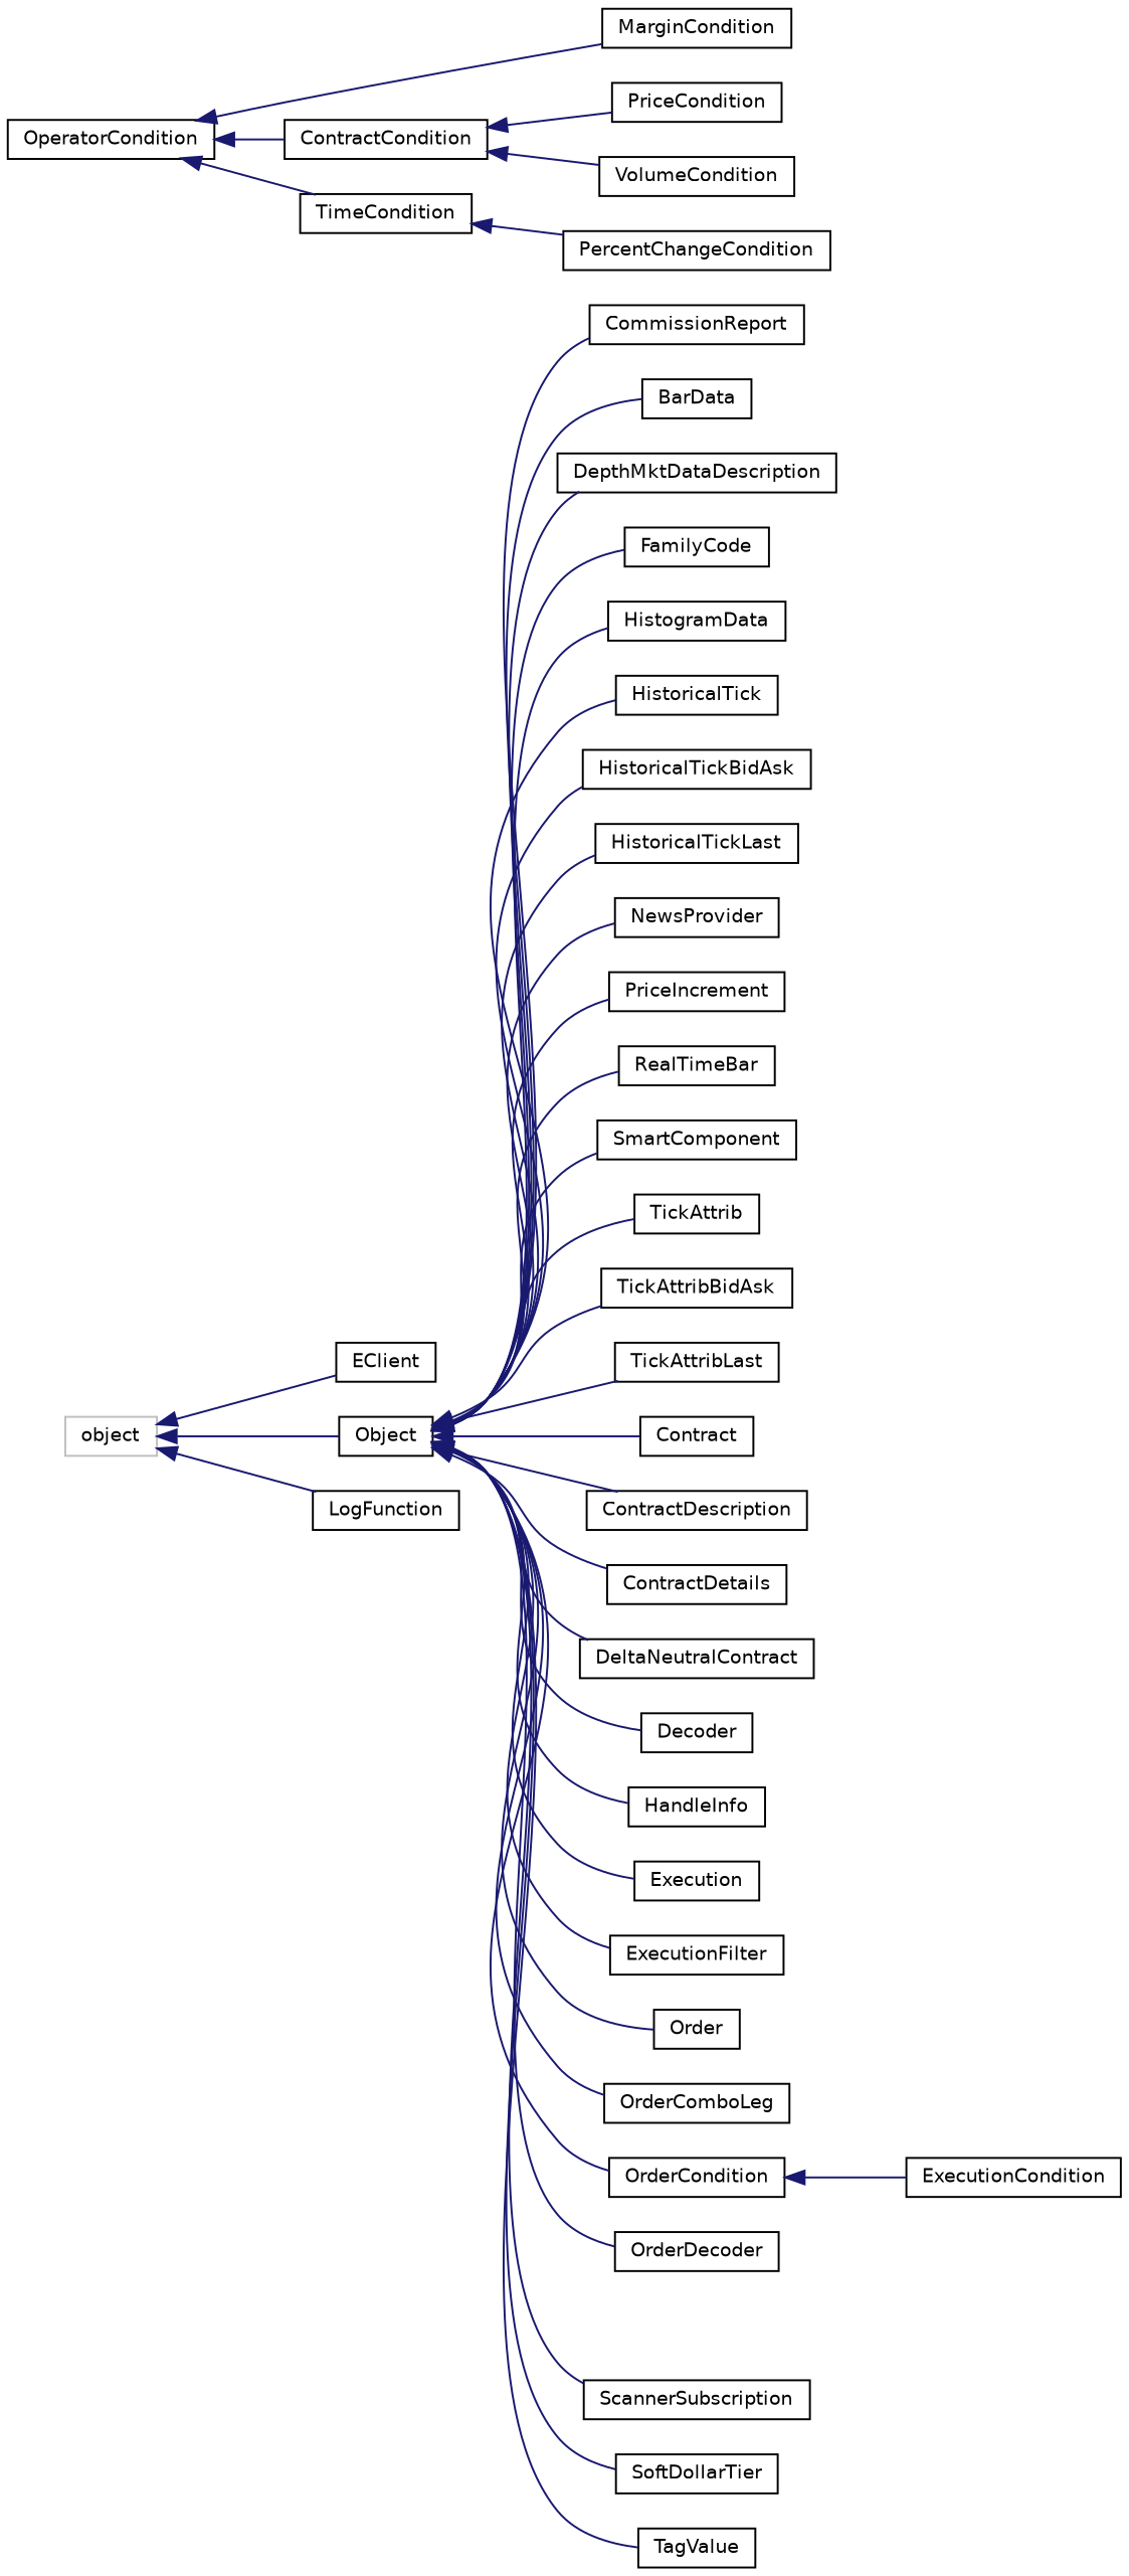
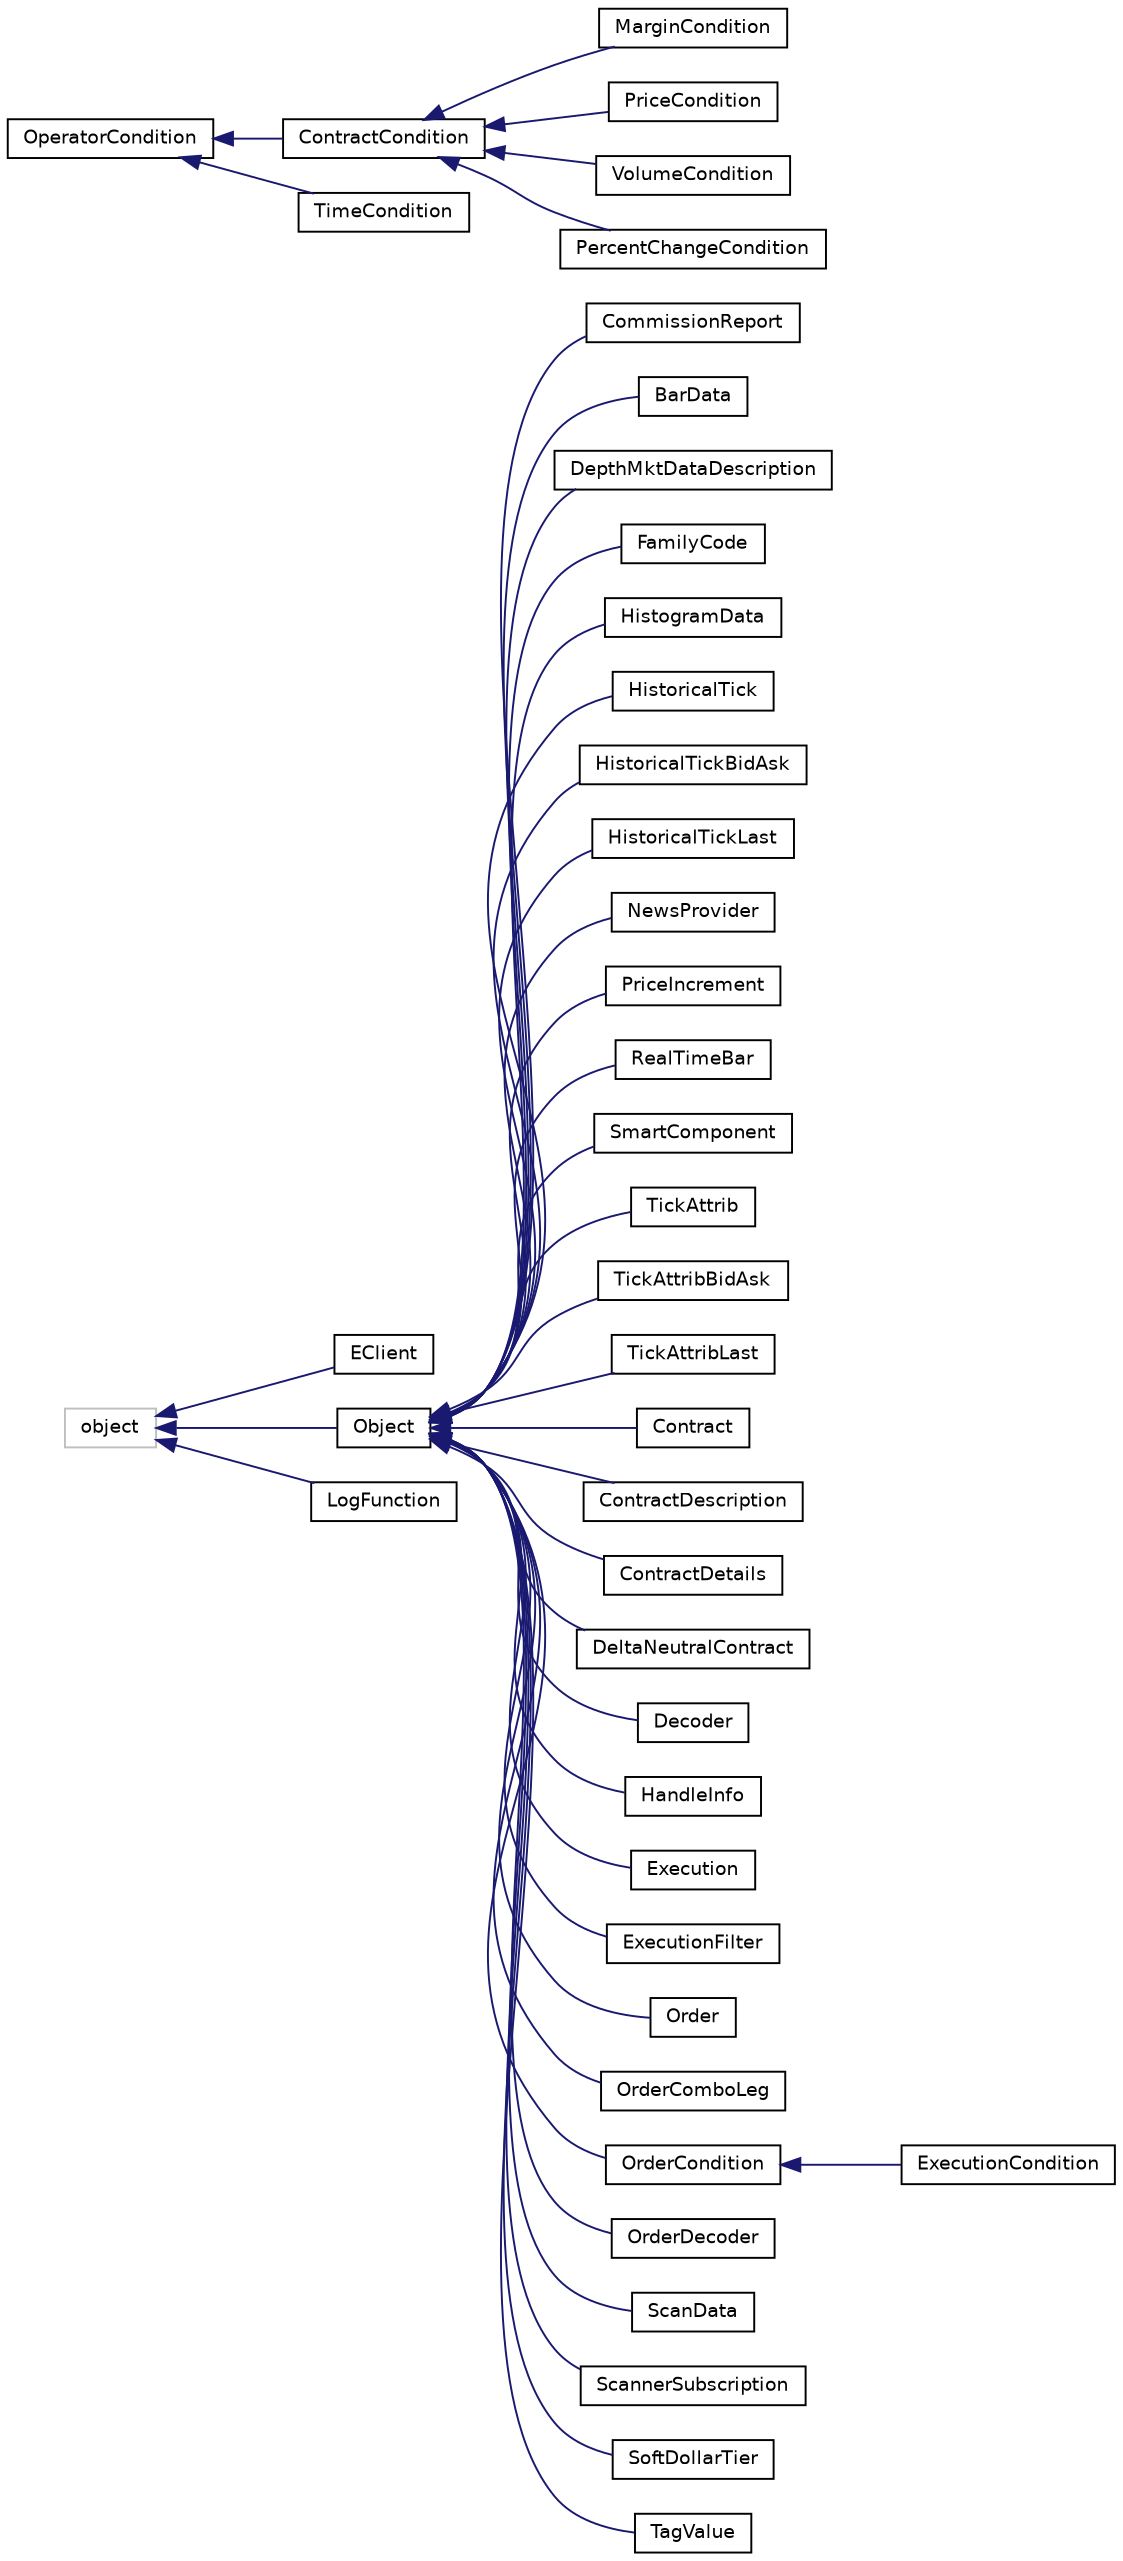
  digraph {
    rankdir=LR
    node [color=black fillcolor=white fontname=Helvetica fontsize=10 shape=record style=filled]
    edge [color=midnightblue dir=back fontname=Helvetica fontsize=10 labelfontname=Helvetica labelfontsize=10 style=solid]
    n1 [color=grey75 height=0.2 label=object width=0.4]
    n2 [height=0.2 label=EClient width=0.4]
    n3 [height=0.2 label=Object width=0.4]
    n4 [height=0.2 label=LogFunction width=0.4]
    n5 [height=0.2 label=CommissionReport width=0.4]
    n6 [height=0.2 label=BarData width=0.4]
    n7 [height=0.2 label=DepthMktDataDescription width=0.4]
    n8 [height=0.2 label=FamilyCode width=0.4]
    n9 [height=0.2 label=HistogramData width=0.4]
    n10 [height=0.2 label=HistoricalTick width=0.4]
    n11 [height=0.2 label=HistoricalTickBidAsk width=0.4]
    n12 [height=0.2 label=HistoricalTickLast width=0.4]
    n13 [height=0.2 label=NewsProvider width=0.4]
    n14 [height=0.2 label=PriceIncrement width=0.4]
    n15 [height=0.2 label=RealTimeBar width=0.4]
    n16 [height=0.2 label=SmartComponent width=0.4]
    n17 [height=0.2 label=TickAttrib width=0.4]
    n18 [height=0.2 label=TickAttribBidAsk width=0.4]
    n19 [height=0.2 label=TickAttribLast width=0.4]
    n20 [height=0.2 label=Contract width=0.4]
    n21 [height=0.2 label=ContractDescription width=0.4]
    n22 [height=0.2 label=ContractDetails width=0.4]
    n23 [height=0.2 label=DeltaNeutralContract width=0.4]
    n24 [height=0.2 label=Decoder width=0.4]
    n25 [height=0.2 label=HandleInfo width=0.4]
    n26 [height=0.2 label=Execution width=0.4]
    n27 [height=0.2 label=ExecutionFilter width=0.4]
    n28 [height=0.2 label=Order width=0.4]
    n29 [height=0.2 label=OrderComboLeg width=0.4]
    n30 [height=0.2 label=OrderCondition width=0.4]
    n31 [height=0.2 label=OrderDecoder width=0.4]
+   n32 [height=0.2 label=ScanData width=0.4]
    n33 [height=0.2 label=ScannerSubscription width=0.4]
    n34 [height=0.2 label=SoftDollarTier width=0.4]
    n35 [height=0.2 label=TagValue width=0.4]
    n36 [height=0.2 label=ExecutionCondition width=0.4]
    n37 [height=0.2 label=OperatorCondition width=0.4]
    n38 [height=0.2 label=ContractCondition width=0.4]
    n39 [height=0.2 label=MarginCondition width=0.4]
    n40 [height=0.2 label=TimeCondition width=0.4]
    n41 [height=0.2 label=PercentChangeCondition width=0.4]
    n42 [height=0.2 label=PriceCondition width=0.4]
    n43 [height=0.2 label=VolumeCondition width=0.4]
    n1 -> n2
    n1 -> n3
    n1 -> n4
    n3 -> n5
    n3 -> n6
    n3 -> n7
    n3 -> n8
    n3 -> n9
    n3 -> n10
    n3 -> n11
    n3 -> n12
    n3 -> n13
    n3 -> n14
    n3 -> n15
    n3 -> n16
    n3 -> n17
    n3 -> n18
    n3 -> n19
    n3 -> n20
    n3 -> n21
    n3 -> n22
    n3 -> n23
    n3 -> n24
    n3 -> n25
    n3 -> n26
    n3 -> n27
    n3 -> n28
    n3 -> n29
    n3 -> n30
    n3 -> n31
+   n3 -> n32
    n3 -> n33
    n3 -> n34
    n3 -> n35
    n30 -> n36
    n37 -> n38
-   n37 -> n39
+   n38 -> n39
    n37 -> n40
-   n40 -> n41
+   n38 -> n41
    n38 -> n42
    n38 -> n43
  }
